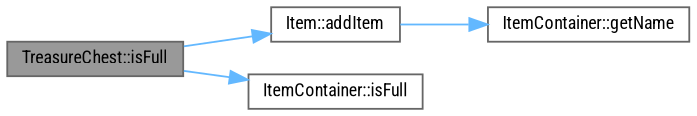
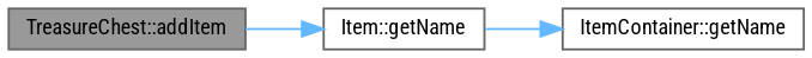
  digraph {
    fontname="Roboto Condensed"
    rankdir=LR
    node [color=grey40 fillcolor=white fontname="Roboto Condensed" fontsize=10 shape=box style=filled]
    edge [color=steelblue1 fontname="Roboto Condensed" fontsize=10 labelfontname=Helvetica labelfontsize=10 style=solid]
-   n1 [color=gray40 fillcolor=grey60 fontcolor=black height=0.2 label="TreasureChest::isFull" width=0.4]
-   n2 [height=0.2 label="Item::addItem" width=0.4]
-   n3 [height=0.2 label="ItemContainer::isFull" width=0.4]
+   n1 [color=gray40 fillcolor=grey60 fontcolor=black height=0.2 label="TreasureChest::addItem" width=0.4]
+   n2 [height=0.2 label="Item::getName" width=0.4]
    n4 [height=0.2 label="ItemContainer::getName" width=0.4]
    n1 -> n2
-   n1 -> n3
    n2 -> n4
  }
